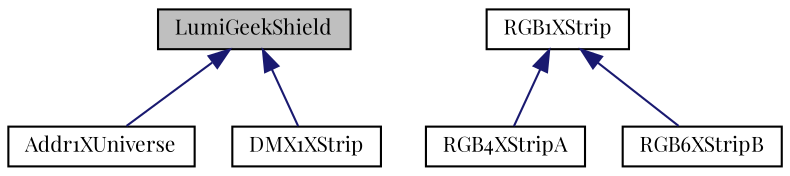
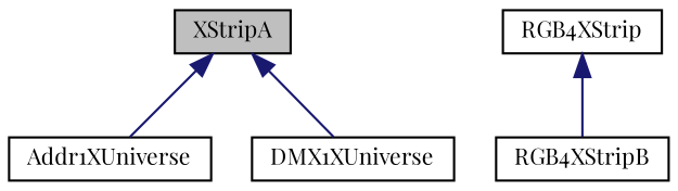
  digraph {
    fontname="Playfair Display"
    node [color=black fillcolor=white fontname="Playfair Display" fontsize=10 shape=record style=filled]
    edge [color=midnightblue dir=back fontname="Playfair Display" fontsize=10 labelfontname=Helvetica labelfontsize=10 style=solid]
-   n1 [fillcolor=grey75 fontcolor=black height=0.2 label=LumiGeekShield width=0.4]
+   n1 [fillcolor=grey75 fontcolor=black height=0.2 label=XStripA width=0.4]
    n2 [height=0.2 label=Addr1XUniverse width=0.4]
-   n3 [height=0.2 label=DMX1XStrip width=0.4]
-   n4 [height=0.2 label=RGB1XStrip width=0.4]
-   n5 [height=0.2 label=RGB4XStripA width=0.4]
-   n6 [height=0.2 label=RGB6XStripB width=0.4]
+   n3 [height=0.2 label=DMX1XUniverse width=0.4]
+   n4 [height=0.2 label=RGB4XStrip width=0.4]
+   n6 [height=0.2 label=RGB4XStripB width=0.4]
    n1 -> n2
    n1 -> n3
-   n4 -> n5
    n4 -> n6
  }
